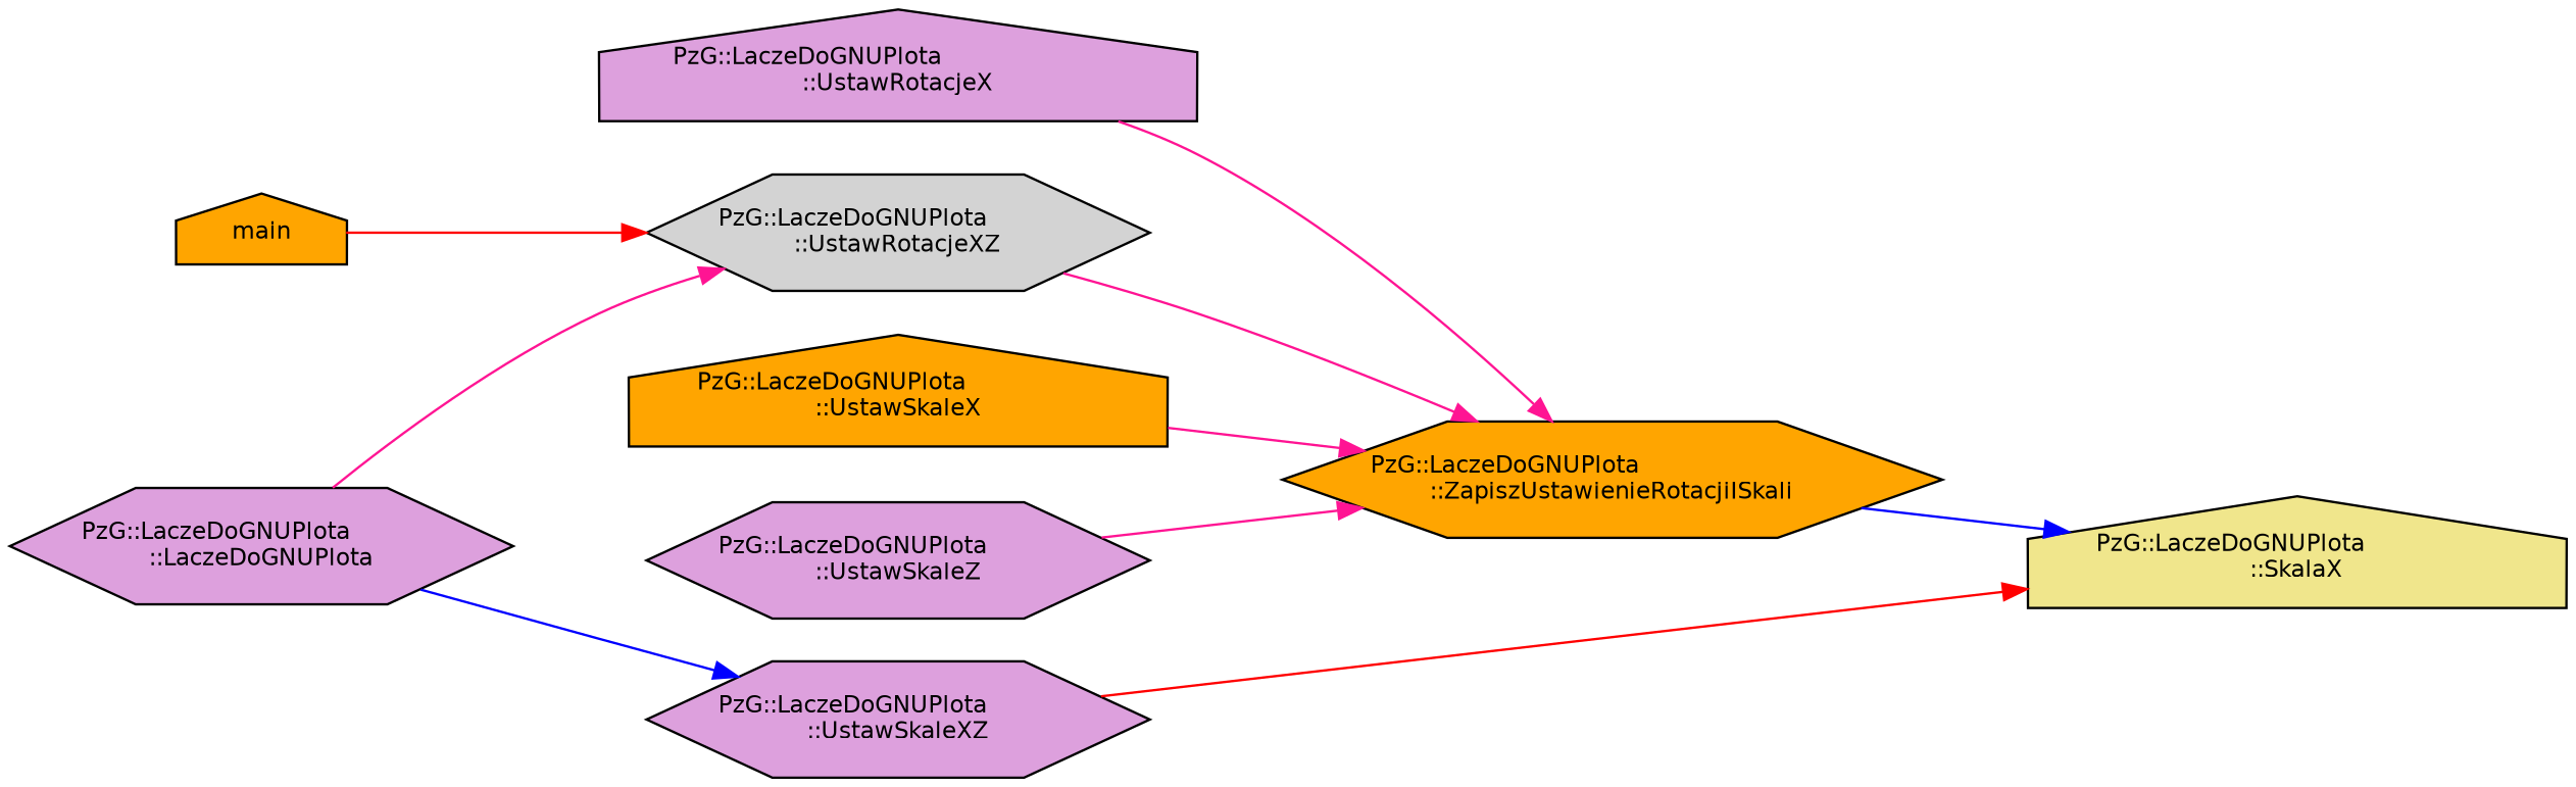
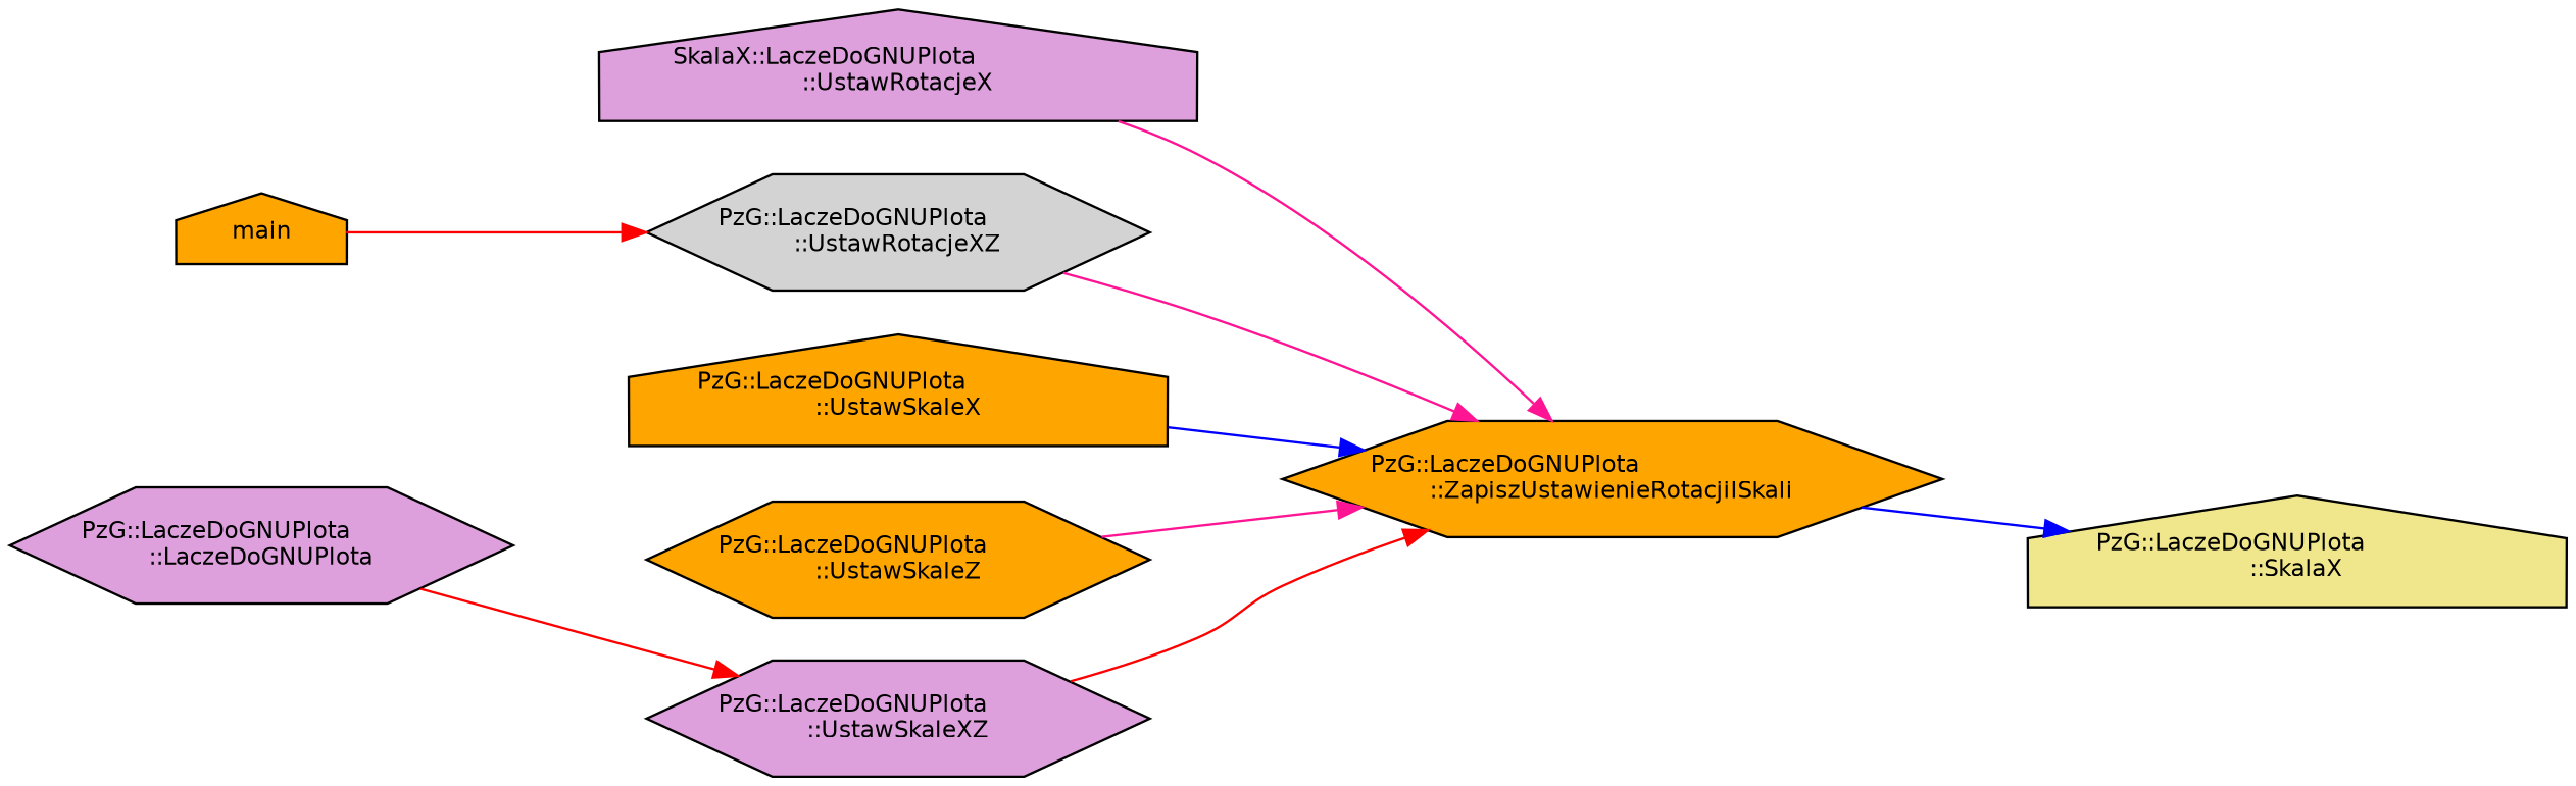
  digraph {
    rankdir=RL
    node [color=black fillcolor=plum fontname=Helvetica fontsize=10 shape=hexagon style=filled]
    edge [color=deeppink dir=back fontname=Helvetica fontsize=10 labelfontname=Helvetica labelfontsize=10 style=solid]
    n1 [fillcolor=khaki fontcolor=black height=0.2 label="PzG::LaczeDoGNUPlota\l::SkalaX" shape=house width=0.4]
    n2 [fillcolor=orange height=0.2 label="PzG::LaczeDoGNUPlota\l::ZapiszUstawienieRotacjiISkali" width=0.4]
-   n3 [height=0.2 label="PzG::LaczeDoGNUPlota\l::UstawRotacjeX" shape=house width=0.4]
+   n3 [height=0.2 label="SkalaX::LaczeDoGNUPlota\l::UstawRotacjeX" shape=house width=0.4]
    n4 [fillcolor=lightgrey height=0.2 label="PzG::LaczeDoGNUPlota\l::UstawRotacjeXZ" width=0.4]
    n5 [fillcolor=orange height=0.2 label="PzG::LaczeDoGNUPlota\l::UstawSkaleX" shape=house width=0.4]
    n6 [height=0.2 label="PzG::LaczeDoGNUPlota\l::UstawSkaleXZ" width=0.4]
-   n7 [height=0.2 label="PzG::LaczeDoGNUPlota\l::UstawSkaleZ" width=0.4]
+   n7 [fillcolor=orange height=0.2 label="PzG::LaczeDoGNUPlota\l::UstawSkaleZ" width=0.4]
    n8 [height=0.2 label="PzG::LaczeDoGNUPlota\l::LaczeDoGNUPlota" width=0.4]
    n9 [fillcolor=orange height=0.2 label=main shape=house width=0.4]
    n1 -> n2 [color=blue]
    n2 -> n3
    n2 -> n4
-   n2 -> n5
-   n1 -> n6 [color=red]
+   n2 -> n5 [color=blue]
+   n2 -> n6 [color=red]
    n2 -> n7
-   n4 -> n8
    n4 -> n9 [color=red]
-   n6 -> n8 [color=blue]
+   n6 -> n8 [color=red]
  }
